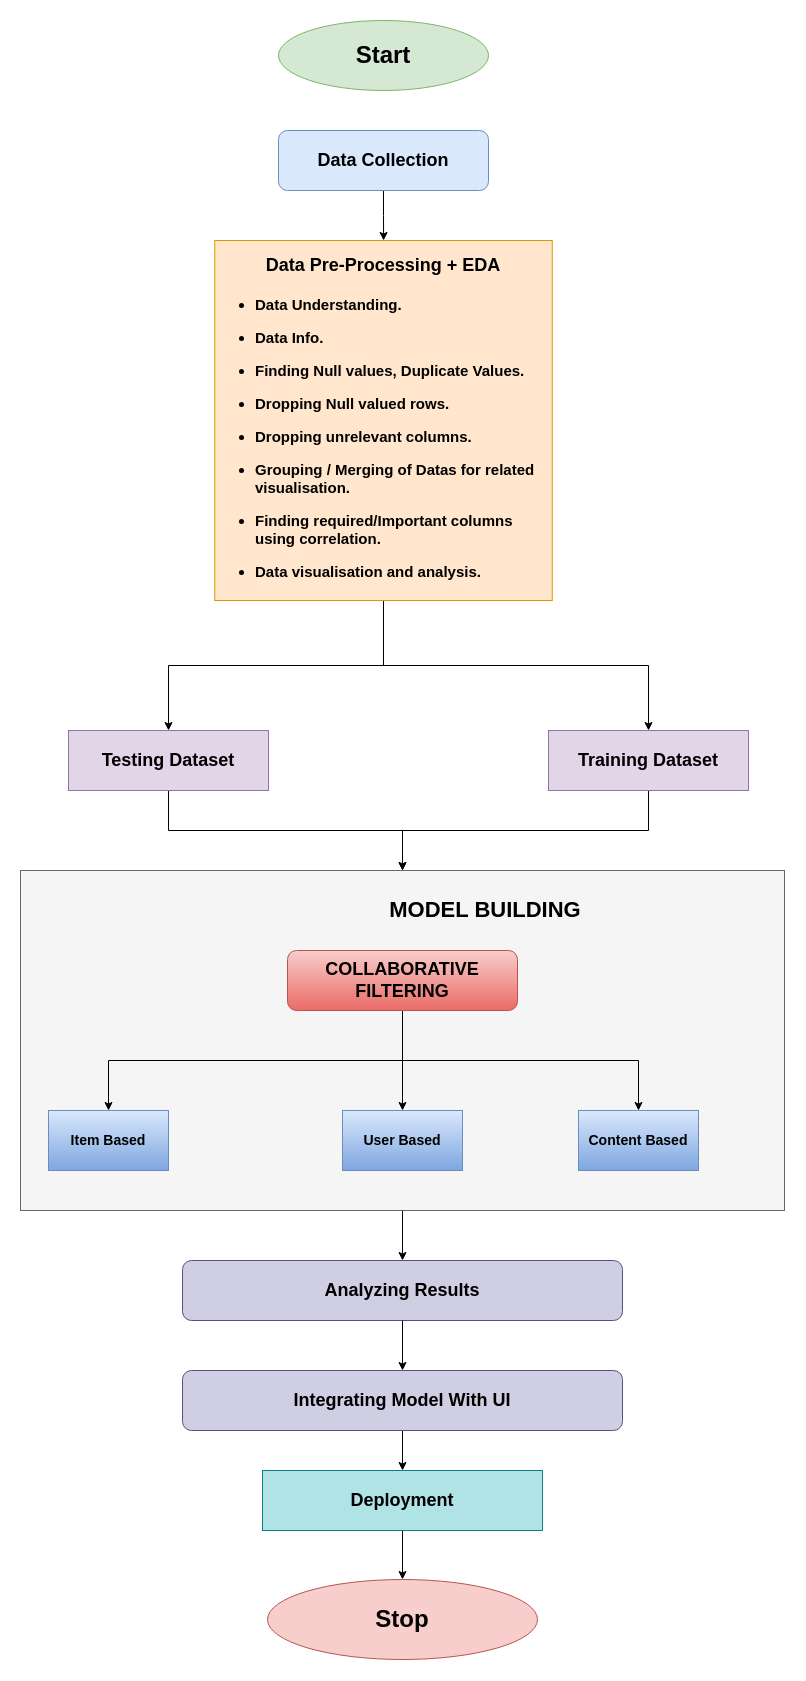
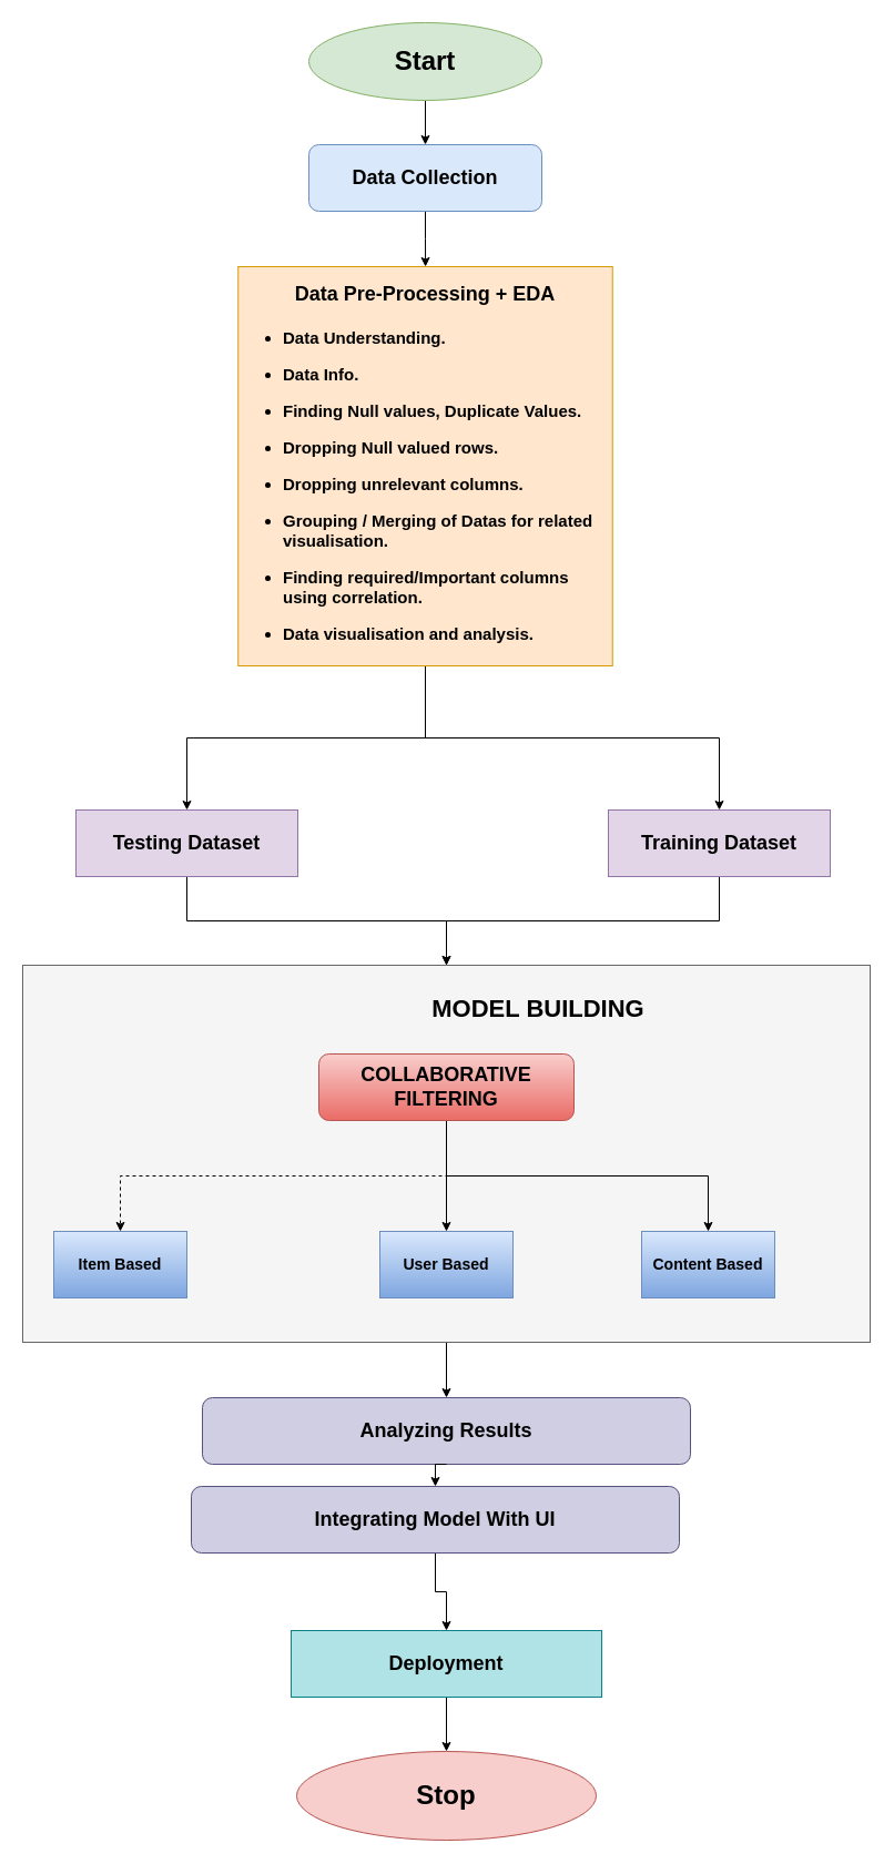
  <mxCell id="0" />
  <mxCell id="1" parent="0" />
+ <mxCell id="2" value="" style="edgeStyle=orthogonalEdgeStyle;rounded=0;orthogonalLoop=1;jettySize=auto;html=1;" parent="1" source="3" target="16" edge="1"><mxGeometry relative="1" as="geometry" /></mxCell>
  <mxCell id="3" value="&lt;h1&gt;Start&lt;/h1&gt;" style="ellipse;whiteSpace=wrap;html=1;fillColor=#d5e8d4;strokeColor=#82b366;" parent="1" vertex="1"><mxGeometry x="278" y="20" width="210" height="70" as="geometry" /></mxCell>
  <mxCell id="4" value="" style="edgeStyle=orthogonalEdgeStyle;rounded=0;orthogonalLoop=1;jettySize=auto;html=1;" parent="1" source="5" target="9" edge="1"><mxGeometry relative="1" as="geometry"><Array as="points"><mxPoint x="168" y="830" /><mxPoint x="402" y="830" /></Array></mxGeometry></mxCell>
  <mxCell id="5" value="&lt;h2&gt;Testing Dataset&lt;/h2&gt;" style="rounded=0;whiteSpace=wrap;html=1;fillColor=#e1d5e7;strokeColor=#9673a6;" parent="1" vertex="1"><mxGeometry x="68" y="730" width="200" height="60" as="geometry" /></mxCell>
  <mxCell id="6" value="" style="edgeStyle=orthogonalEdgeStyle;rounded=0;orthogonalLoop=1;jettySize=auto;html=1;" parent="1" source="7" target="9" edge="1"><mxGeometry relative="1" as="geometry" /></mxCell>
  <mxCell id="7" value="&lt;h2&gt;Training Dataset&lt;/h2&gt;" style="rounded=0;whiteSpace=wrap;html=1;fillColor=#e1d5e7;strokeColor=#9673a6;" parent="1" vertex="1"><mxGeometry x="548" y="730" width="200" height="60" as="geometry" /></mxCell>
  <mxCell id="8" style="edgeStyle=orthogonalEdgeStyle;rounded=0;orthogonalLoop=1;jettySize=auto;html=1;entryX=0.5;entryY=0;entryDx=0;entryDy=0;" parent="1" source="9" target="11" edge="1"><mxGeometry relative="1" as="geometry" /></mxCell>
  <mxCell id="9" value="" style="rounded=0;whiteSpace=wrap;html=1;fillColor=#f5f5f5;fontColor=#333333;strokeColor=#666666;" parent="1" vertex="1"><mxGeometry x="20" y="870" width="764" height="340" as="geometry" /></mxCell>
  <mxCell id="10" style="edgeStyle=orthogonalEdgeStyle;rounded=0;orthogonalLoop=1;jettySize=auto;html=1;exitX=0.5;exitY=1;exitDx=0;exitDy=0;entryX=0.5;entryY=0;entryDx=0;entryDy=0;" parent="1" source="29" target="13" edge="1"><mxGeometry relative="1" as="geometry" /></mxCell>
  <mxCell id="11" value="&lt;h2&gt;Analyzing Results&lt;/h2&gt;" style="rounded=1;whiteSpace=wrap;html=1;fillColor=#d0cee2;strokeColor=#56517e;" parent="1" vertex="1"><mxGeometry x="182" y="1260" width="440" height="60" as="geometry" /></mxCell>
  <mxCell id="12" style="edgeStyle=orthogonalEdgeStyle;rounded=0;orthogonalLoop=1;jettySize=auto;html=1;exitX=0.5;exitY=1;exitDx=0;exitDy=0;" parent="1" source="13" target="14" edge="1"><mxGeometry relative="1" as="geometry" /></mxCell>
  <mxCell id="13" value="&lt;h2&gt;Deployment&lt;/h2&gt;" style="rounded=0;whiteSpace=wrap;html=1;fillColor=#b0e3e6;strokeColor=#0e8088;" parent="1" vertex="1"><mxGeometry x="262" y="1470" width="280" height="60" as="geometry" /></mxCell>
  <mxCell id="14" value="&lt;h1&gt;Stop&lt;/h1&gt;" style="ellipse;whiteSpace=wrap;html=1;fillColor=#f8cecc;strokeColor=#b85450;" parent="1" vertex="1"><mxGeometry x="267" y="1579" width="270" height="80" as="geometry" /></mxCell>
  <mxCell id="15" value="" style="edgeStyle=orthogonalEdgeStyle;rounded=0;orthogonalLoop=1;jettySize=auto;html=1;" parent="1" source="16" target="20" edge="1"><mxGeometry relative="1" as="geometry" /></mxCell>
  <mxCell id="16" value="&lt;h2&gt;Data Collection&lt;/h2&gt;" style="rounded=1;whiteSpace=wrap;html=1;fillColor=#dae8fc;strokeColor=#6c8ebf;" parent="1" vertex="1"><mxGeometry x="278" y="130" width="210" height="60" as="geometry" /></mxCell>
  <mxCell id="17" value="" style="edgeStyle=orthogonalEdgeStyle;rounded=0;orthogonalLoop=1;jettySize=auto;html=1;exitX=0.5;exitY=1;exitDx=0;exitDy=0;exitPerimeter=0;" parent="1" target="20" edge="1"><mxGeometry relative="1" as="geometry"><mxPoint x="383.353" y="480" as="targetPoint" /><mxPoint x="383" y="260" as="sourcePoint" /></mxGeometry></mxCell>
  <mxCell id="18" style="edgeStyle=orthogonalEdgeStyle;rounded=0;orthogonalLoop=1;jettySize=auto;html=1;exitX=0.5;exitY=1;exitDx=0;exitDy=0;entryX=0.5;entryY=0;entryDx=0;entryDy=0;" parent="1" source="20" target="5" edge="1"><mxGeometry relative="1" as="geometry" /></mxCell>
  <mxCell id="19" style="edgeStyle=orthogonalEdgeStyle;rounded=0;orthogonalLoop=1;jettySize=auto;html=1;exitX=0.5;exitY=1;exitDx=0;exitDy=0;entryX=0.5;entryY=0;entryDx=0;entryDy=0;" parent="1" source="20" target="7" edge="1"><mxGeometry relative="1" as="geometry" /></mxCell>
  <mxCell id="20" value="&lt;h2&gt;Data Pre-Processing + EDA&lt;/h2&gt;&lt;div style=&quot;font-size: 15px;&quot;&gt;&lt;h4&gt;&lt;ul style=&quot;&quot;&gt;&lt;li style=&quot;text-align: left;&quot;&gt;&lt;b style=&quot;&quot;&gt;&lt;font style=&quot;font-size: 15px;&quot;&gt;Data Understanding.&amp;nbsp;&lt;/font&gt;&lt;/b&gt;&lt;/li&gt;&lt;/ul&gt;&lt;ul style=&quot;&quot;&gt;&lt;li style=&quot;text-align: left;&quot;&gt;&lt;b&gt;&lt;font style=&quot;font-size: 15px;&quot;&gt;Data Info.&lt;/font&gt;&lt;/b&gt;&lt;/li&gt;&lt;/ul&gt;&lt;ul style=&quot;&quot;&gt;&lt;li style=&quot;text-align: left;&quot;&gt;&lt;b&gt;&lt;font style=&quot;font-size: 15px;&quot;&gt;Finding Null values, Duplicate Values.&lt;/font&gt;&lt;/b&gt;&lt;/li&gt;&lt;/ul&gt;&lt;ul style=&quot;&quot;&gt;&lt;li style=&quot;text-align: left;&quot;&gt;&lt;font style=&quot;font-size: 15px;&quot;&gt;Dropping Null valued rows.&lt;/font&gt;&lt;/li&gt;&lt;/ul&gt;&lt;ul style=&quot;&quot;&gt;&lt;li style=&quot;text-align: left;&quot;&gt;&lt;b&gt;&lt;font style=&quot;font-size: 15px;&quot;&gt;Dropping unrelevant columns.&lt;/font&gt;&lt;/b&gt;&lt;/li&gt;&lt;/ul&gt;&lt;ul style=&quot;&quot;&gt;&lt;li style=&quot;text-align: left;&quot;&gt;&lt;b&gt;&lt;font style=&quot;font-size: 15px;&quot;&gt;Grouping / Merging of Datas for related visualisation.&lt;/font&gt;&lt;/b&gt;&lt;/li&gt;&lt;/ul&gt;&lt;ul style=&quot;&quot;&gt;&lt;li style=&quot;text-align: left;&quot;&gt;&lt;b&gt;&lt;font style=&quot;font-size: 15px;&quot;&gt;Finding required/Important columns using correlation.&lt;/font&gt;&lt;/b&gt;&lt;/li&gt;&lt;/ul&gt;&lt;ul style=&quot;&quot;&gt;&lt;li style=&quot;text-align: left;&quot;&gt;&lt;b style=&quot;&quot;&gt;&lt;font style=&quot;font-size: 15px;&quot;&gt;Data visualisation and analysis.&lt;/font&gt;&lt;/b&gt;&lt;/li&gt;&lt;/ul&gt;&lt;/h4&gt;&lt;/div&gt;" style="rounded=0;whiteSpace=wrap;html=1;fillColor=#ffe6cc;strokeColor=#d79b00;" parent="1" vertex="1"><mxGeometry x="214.25" y="240" width="337.5" height="360" as="geometry" /></mxCell>
- <mxCell id="21" style="edgeStyle=orthogonalEdgeStyle;rounded=0;orthogonalLoop=1;jettySize=auto;html=1;exitX=0.5;exitY=1;exitDx=0;exitDy=0;" parent="1" source="24" target="25" edge="1"><mxGeometry relative="1" as="geometry" /></mxCell>
+ <mxCell id="21" style="edgeStyle=orthogonalEdgeStyle;rounded=0;orthogonalLoop=1;jettySize=auto;html=1;exitX=0.5;exitY=1;exitDx=0;exitDy=0;dashed=1;" parent="1" source="24" target="25" edge="1"><mxGeometry relative="1" as="geometry" /></mxCell>
  <mxCell id="22" style="edgeStyle=orthogonalEdgeStyle;rounded=0;orthogonalLoop=1;jettySize=auto;html=1;exitX=0.5;exitY=1;exitDx=0;exitDy=0;" parent="1" source="24" target="27" edge="1"><mxGeometry relative="1" as="geometry" /></mxCell>
  <mxCell id="23" style="edgeStyle=orthogonalEdgeStyle;rounded=0;orthogonalLoop=1;jettySize=auto;html=1;exitX=0.5;exitY=1;exitDx=0;exitDy=0;entryX=0.5;entryY=0;entryDx=0;entryDy=0;" parent="1" source="24" target="26" edge="1"><mxGeometry relative="1" as="geometry" /></mxCell>
  <mxCell id="24" value="&lt;h2&gt;COLLABORATIVE FILTERING&lt;/h2&gt;" style="rounded=1;whiteSpace=wrap;html=1;fillColor=#f8cecc;strokeColor=#b85450;gradientColor=#ea6b66;" parent="1" vertex="1"><mxGeometry x="287" y="950" width="230" height="60" as="geometry" /></mxCell>
  <mxCell id="25" value="&lt;h3&gt;Item Based&lt;/h3&gt;" style="rounded=0;whiteSpace=wrap;html=1;fillColor=#dae8fc;gradientColor=#7ea6e0;strokeColor=#6c8ebf;" parent="1" vertex="1"><mxGeometry x="48" y="1110" width="120" height="60" as="geometry" /></mxCell>
  <mxCell id="26" value="&lt;h3&gt;User Based&lt;/h3&gt;" style="rounded=0;whiteSpace=wrap;html=1;fillColor=#dae8fc;gradientColor=#7ea6e0;strokeColor=#6c8ebf;" parent="1" vertex="1"><mxGeometry x="342" y="1110" width="120" height="60" as="geometry" /></mxCell>
  <mxCell id="27" value="&lt;h3&gt;Content Based&lt;/h3&gt;" style="rounded=0;whiteSpace=wrap;html=1;fillColor=#dae8fc;gradientColor=#7ea6e0;strokeColor=#6c8ebf;" parent="1" vertex="1"><mxGeometry x="578" y="1110" width="120" height="60" as="geometry" /></mxCell>
  <mxCell id="28" value="" style="edgeStyle=orthogonalEdgeStyle;rounded=0;orthogonalLoop=1;jettySize=auto;html=1;exitX=0.5;exitY=1;exitDx=0;exitDy=0;entryX=0.5;entryY=0;entryDx=0;entryDy=0;" edge="1" parent="1" source="11" target="29"><mxGeometry relative="1" as="geometry"><mxPoint x="402" y="1200" as="sourcePoint" /><mxPoint x="402" y="1390" as="targetPoint" /></mxGeometry></mxCell>
- <mxCell id="29" value="&lt;h2&gt;Integrating Model With UI&lt;/h2&gt;" style="rounded=1;whiteSpace=wrap;html=1;fillColor=#d0cee2;strokeColor=#56517e;" vertex="1" parent="1"><mxGeometry x="182" y="1370" width="440" height="60" as="geometry" /></mxCell>
+ <mxCell id="29" value="&lt;h2&gt;Integrating Model With UI&lt;/h2&gt;" style="rounded=1;whiteSpace=wrap;html=1;fillColor=#d0cee2;strokeColor=#56517e;" vertex="1" parent="1"><mxGeometry x="172" y="1340" width="440" height="60" as="geometry" /></mxCell>
  <mxCell id="30" value="&lt;h2 style=&quot;font-size: 22px;&quot;&gt;MODEL BUILDING&lt;/h2&gt;" style="text;html=1;strokeColor=none;fillColor=none;align=center;verticalAlign=middle;whiteSpace=wrap;rounded=0;fontSize=22;fontFamily=Helvetica;" vertex="1" parent="1"><mxGeometry x="372" y="880" width="226" height="60" as="geometry" /></mxCell>
